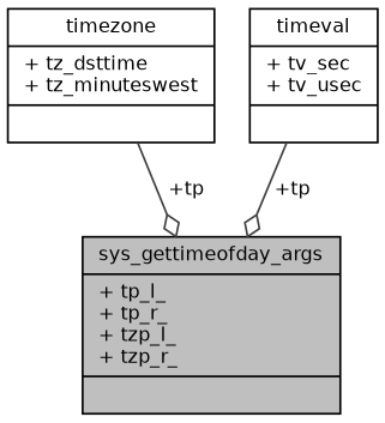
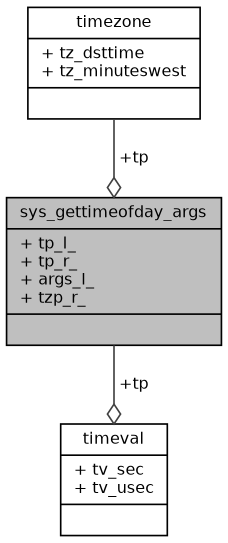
  digraph {
    node [color=black fillcolor=white fontname=Helvetica fontsize=10 shape=record style=filled]
    edge [arrowhead=odiamond color=grey25 fontname=Helvetica fontsize=10 labelfontname=Helvetica labelfontsize=10 style=solid]
-   n1 [fillcolor=grey75 fontcolor=black height=0.2 label="{sys_gettimeofday_args\n|+ tp_l_\l+ tp_r_\l+ tzp_l_\l+ tzp_r_\l|}" width=0.4]
+   n1 [fillcolor=grey75 fontcolor=black height=0.2 label="{sys_gettimeofday_args\n|+ tp_l_\l+ tp_r_\l+ args_l_\l+ tzp_r_\l|}" width=0.4]
    n2 [height=0.2 label="{timezone\n|+ tz_dsttime\l+ tz_minuteswest\l|}" width=0.4]
    n3 [height=0.2 label="{timeval\n|+ tv_sec\l+ tv_usec\l|}" width=0.4]
    n2 -> n1 [label=" +tp"]
-   n3 -> n1 [label=" +tp"]
+   n1 -> n3 [label=" +tp"]
  }
